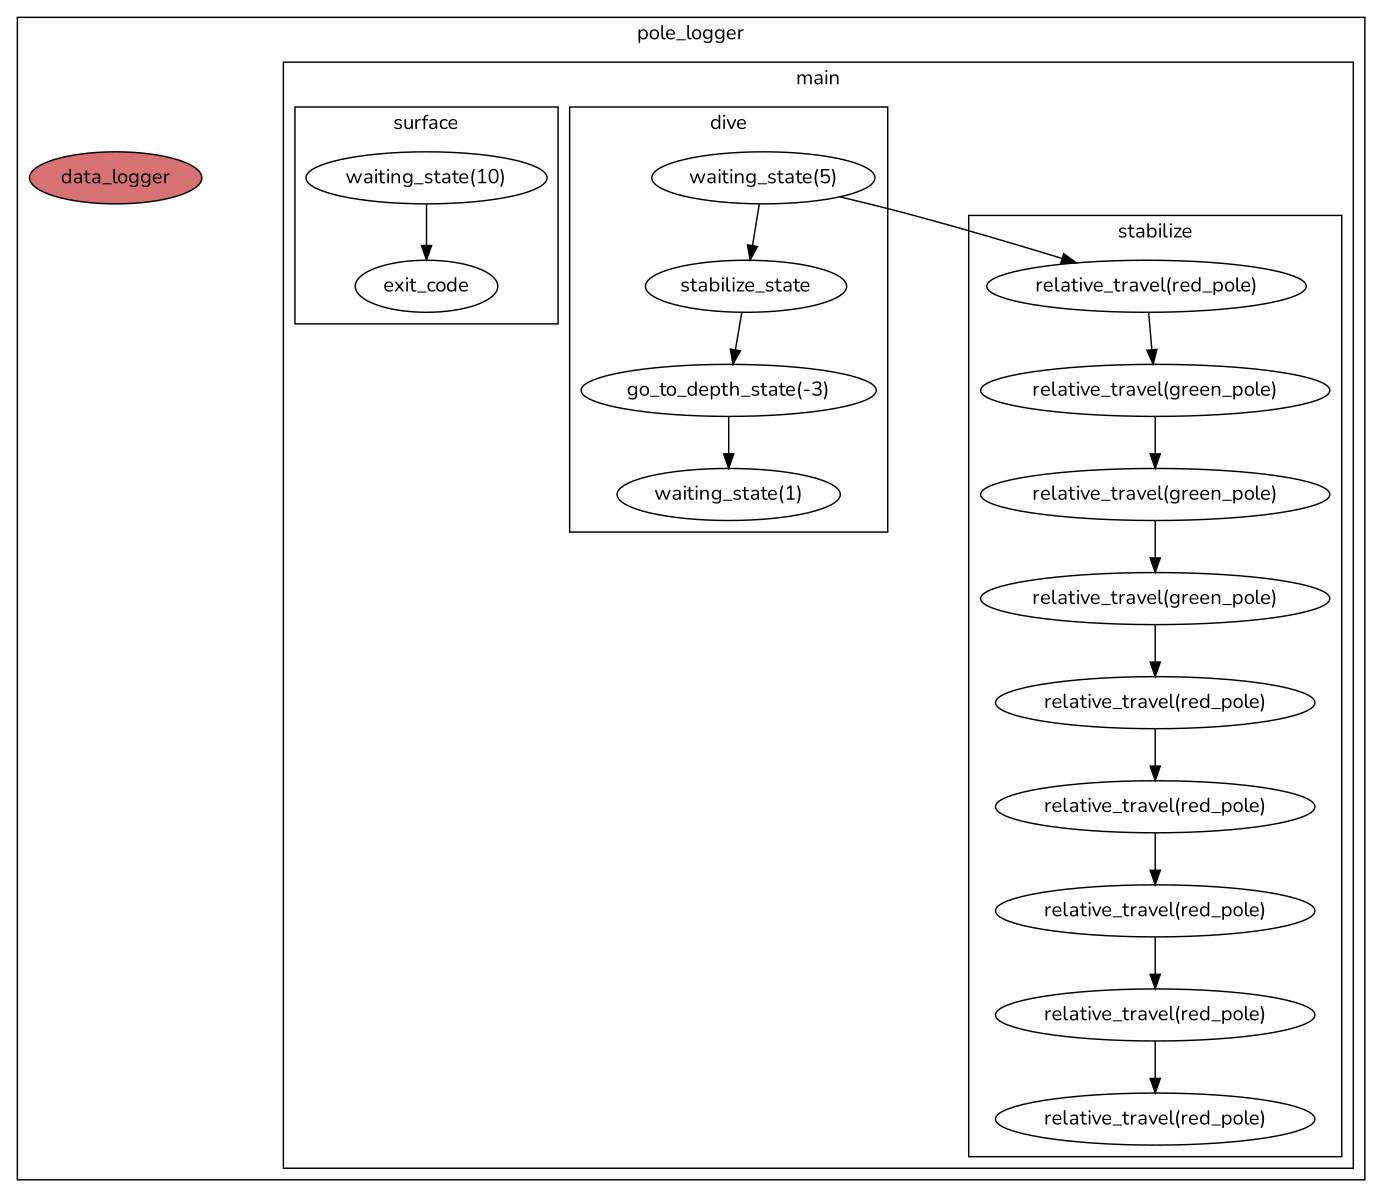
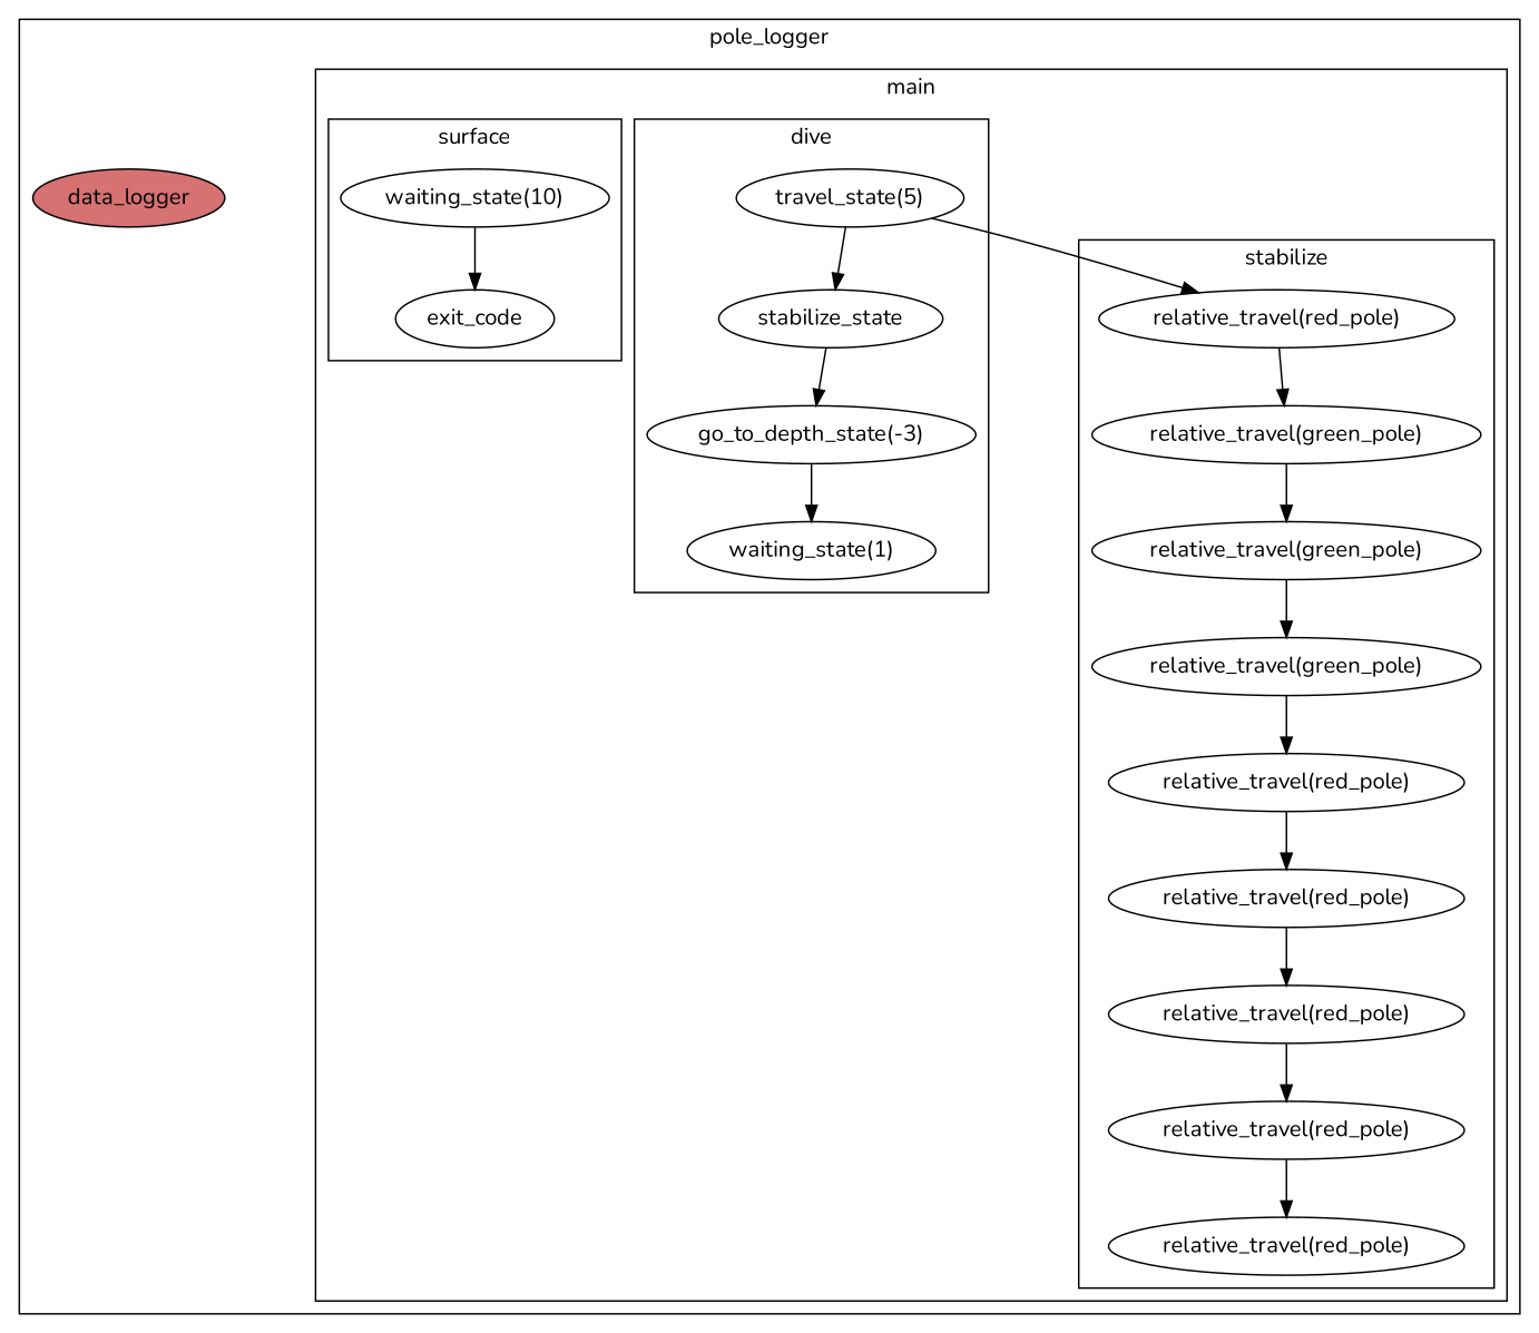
  digraph {
    compound=True
    fontname=Nunito
    nodesep=1
    node [fillcolor=white fontname=Nunito style=filled]
    edge [fontname=Nunito]
-   n1 [label="waiting_state(5)"]
+   n1 [label="travel_state(5)"]
    n2 [label=stabilize_state]
    n3 [label="go_to_depth_state(-3)"]
    n4 [label="waiting_state(1)"]
    n5 [label="relative_travel(red_pole)"]
    n6 [label="relative_travel(green_pole)"]
    n7 [label="relative_travel(green_pole)"]
    n8 [label="relative_travel(green_pole)"]
    n9 [label="relative_travel(red_pole)"]
    n10 [label="relative_travel(red_pole)"]
    n11 [label="relative_travel(red_pole)"]
    n12 [label="relative_travel(red_pole)"]
    n13 [label="relative_travel(red_pole)"]
    n14 [label="waiting_state(10)"]
    n15 [label=exit_code]
    n16 [fillcolor="#d67272" label=data_logger]
    subgraph cluster_1 {
      label=pole_logger
      n16
      subgraph cluster_2 {
        label=main
        subgraph cluster_3 {
          label=dive
          n1
          n2
          n3
          n4
        }
        subgraph cluster_4 {
          label=stabilize
          n5
          n6
          n7
          n8
          n9
          n10
          n11
          n12
          n13
        }
        subgraph cluster_5 {
          label=surface
          n14
          n15
        }
      }
    }
    n1 -> n2
    n1 -> n5
    n2 -> n3
    n3 -> n4
    n5 -> n6
    n6 -> n7
    n7 -> n8
    n8 -> n9
    n9 -> n10
    n10 -> n11
    n11 -> n12
    n12 -> n13
    n14 -> n15
  }
